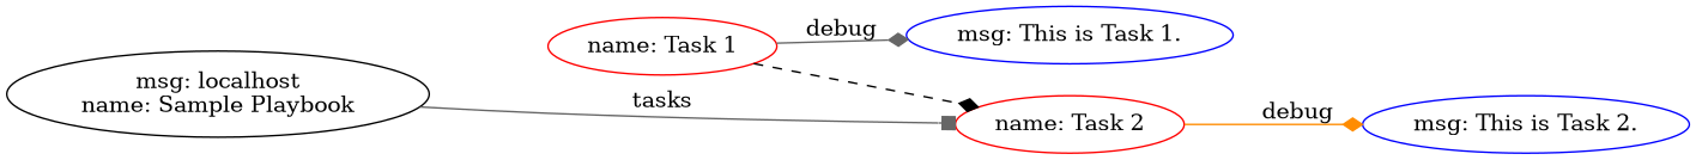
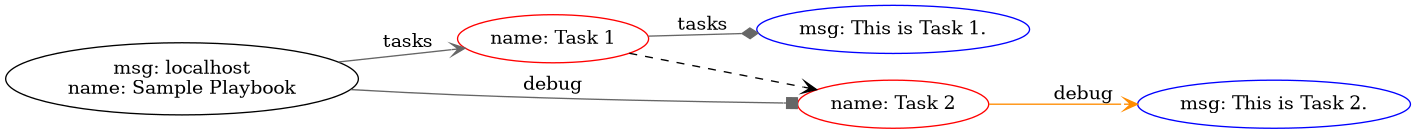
  digraph {
    rankdir=LR
    node [color=blue]
    edge [arrowhead=diamond color=gray40]
    n1 [label="msg: This is Task 1.\n"]
    n2 [color=red label="name: Task 1\n"]
    n3 [color=red label="name: Task 2\n"]
    n4 [label="msg: This is Task 2.\n"]
    n5 [color=black label="msg: localhost\nname: Sample Playbook\n"]
-   n2 -> n1 [label=debug]
-   n2 -> n3 [color=black style=dashed]
-   n3 -> n4 [color=darkorange label=debug]
-   n5 -> n3 [arrowhead=box label=tasks]
+   n2 -> n1 [label=tasks]
+   n2 -> n3 [arrowhead=vee color=black style=dashed]
+   n3 -> n4 [arrowhead=vee color=darkorange label=debug]
+   n5 -> n2 [arrowhead=vee label=tasks]
+   n5 -> n3 [arrowhead=box label=debug]
  }
